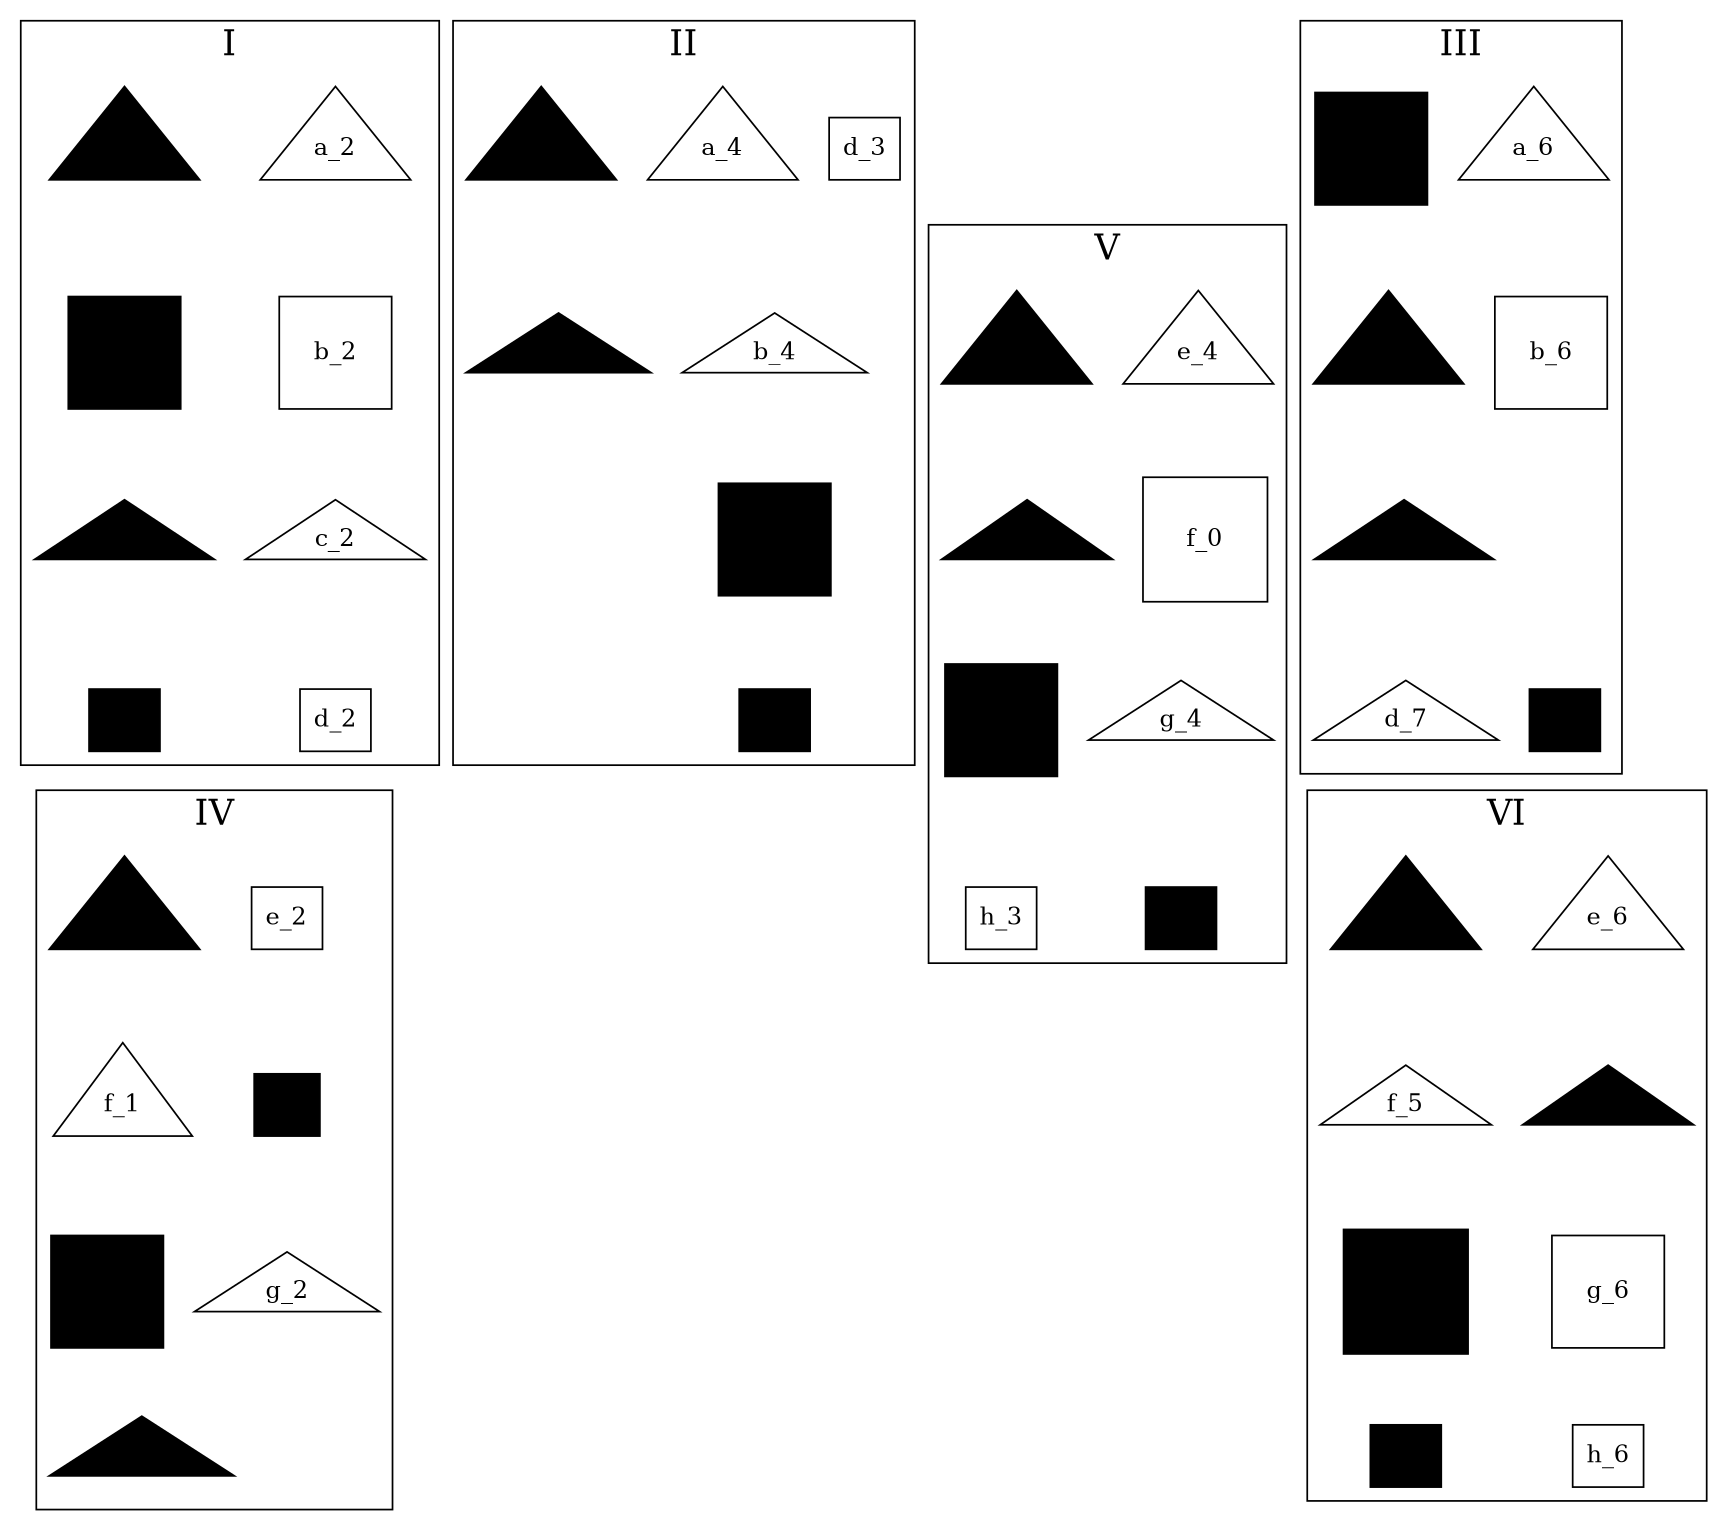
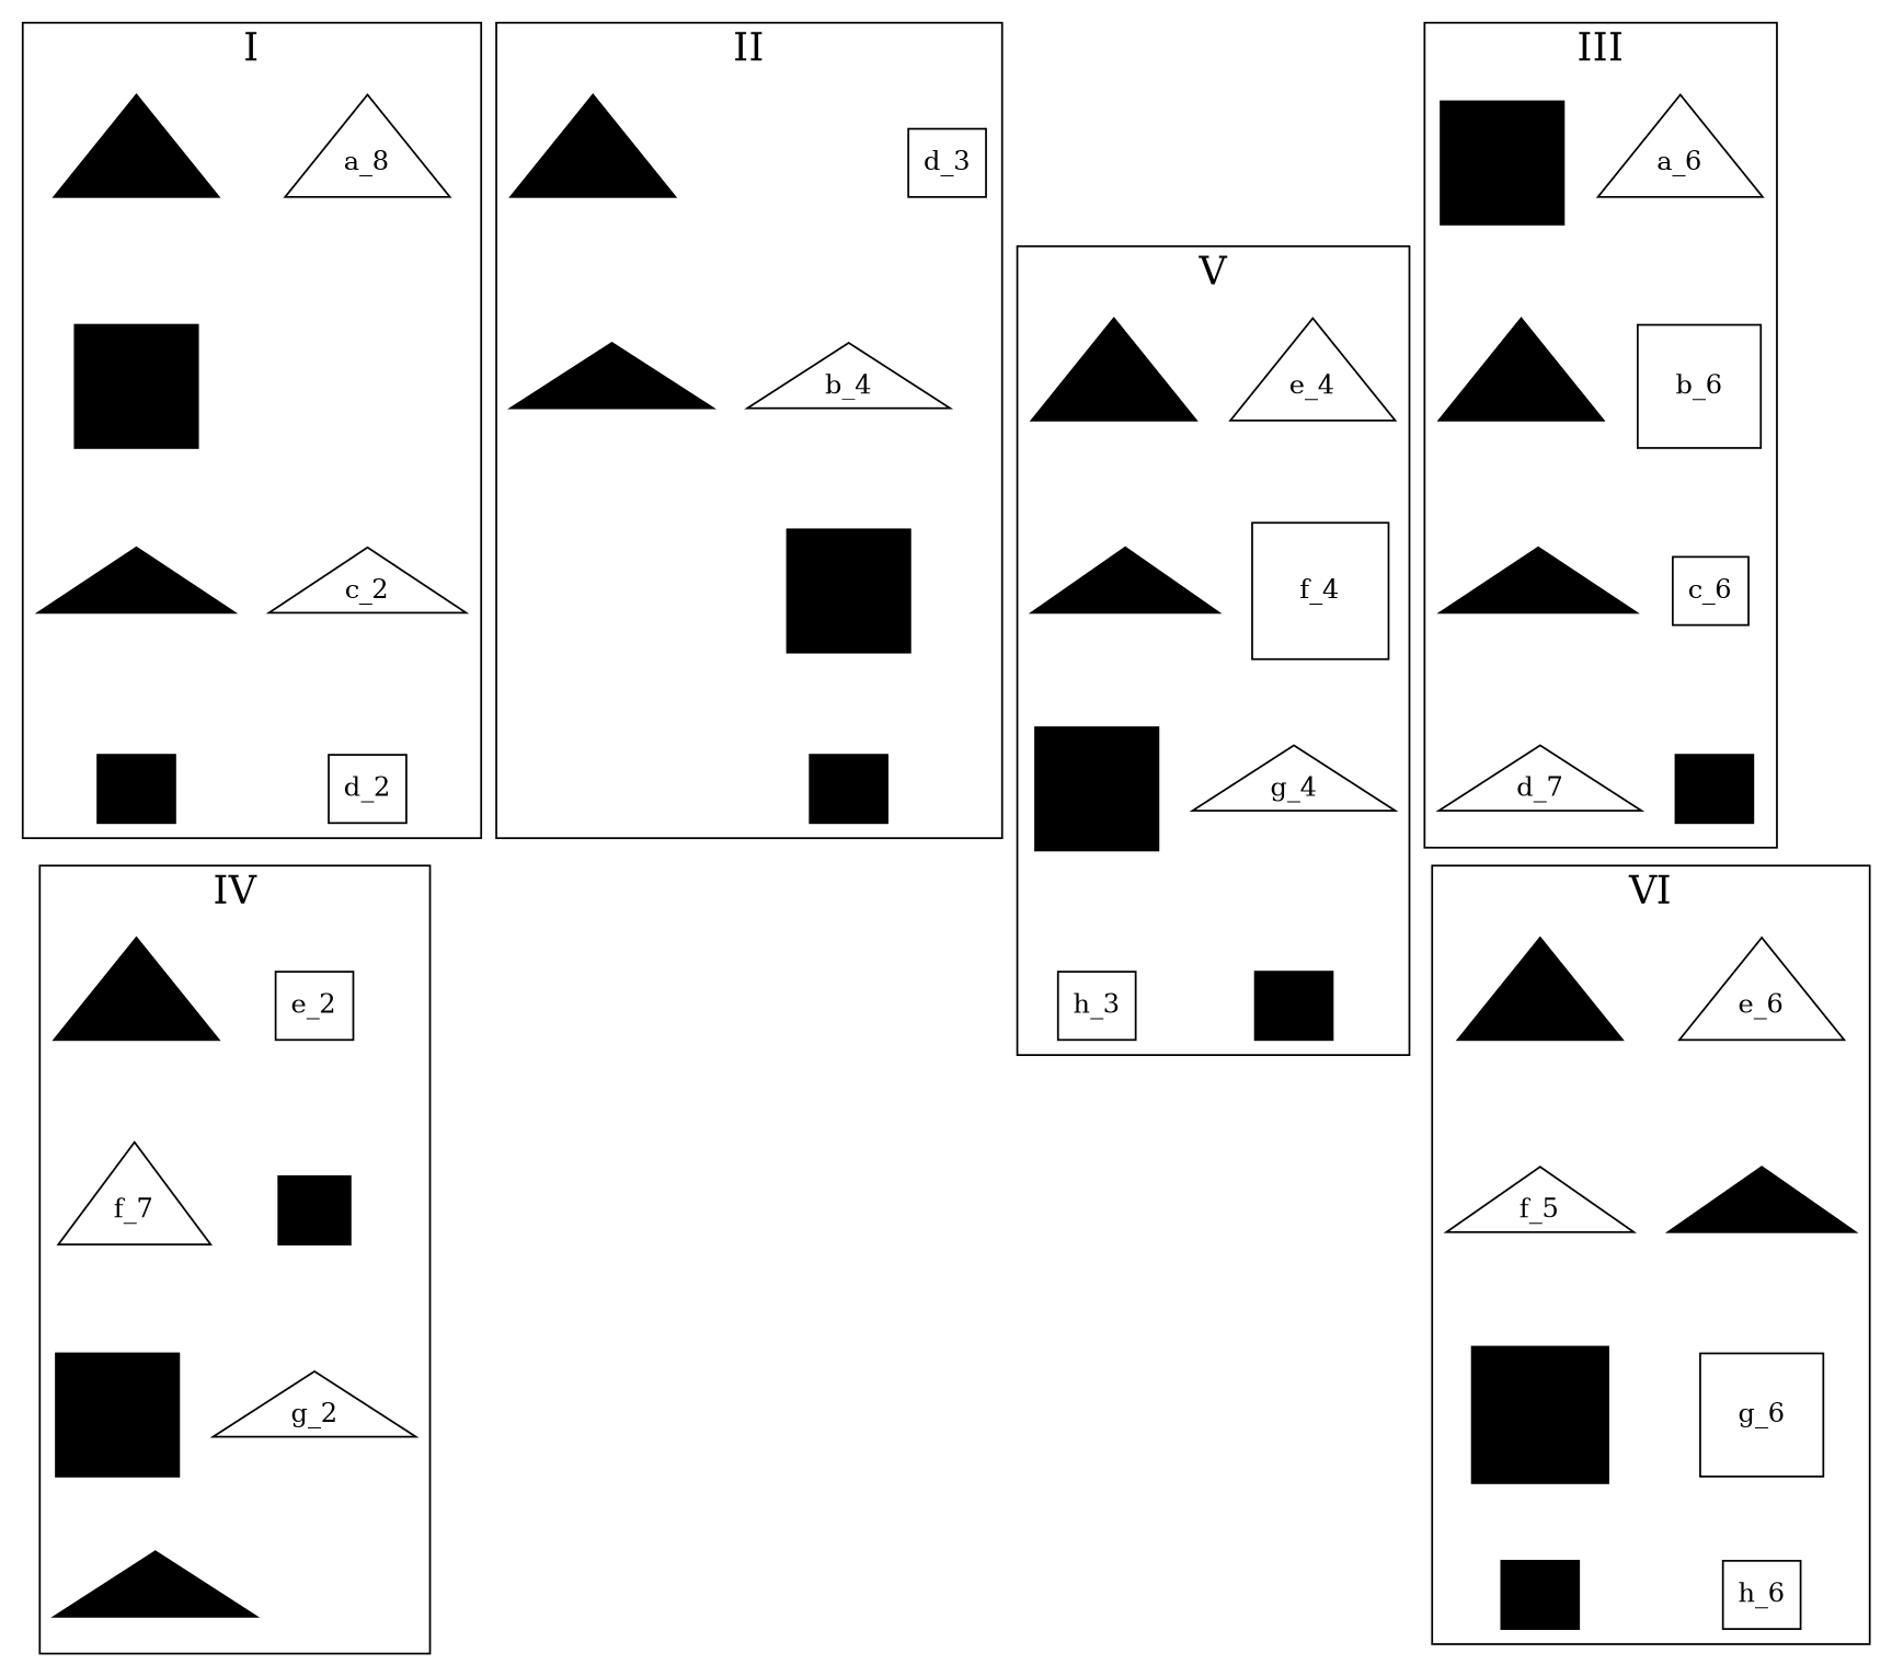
  digraph {
    node [color=black shape=triangle style=filled]
    edge [style=invis]
-   a_2 [height=1.0 width=1.0 style=""]
-   b_2 [height=0.9 shape=box width=0.9 style=""]
+   a_2 [height=1.0 width=1.0 label=a_8 style=""]
    c_2 [height=0.5 width=0.5 style=""]
    d_2 [height=0.5 shape=box width=0.5 style=""]
    a_1 [height=1.0 width=1.0]
    b_1 [height=0.9 shape=box width=0.9]
    c_1 [height=0.5 width=0.5]
    d_1 [height=0.5 shape=box width=0.5]
-   a_4 [height=1.0 width=1.0 style=""]
    b_4 [height=0.5 width=0.5 style=""]
    c_4 [height=0.9 shape=box width=0.9]
    d_4 [height=0.5 shape=box width=0.5]
    a_3 [height=1.0 width=1.0]
    b_3 [height=0.5 width=0.5]
    d_3 [height=0.5 shape=box width=0.5 style=""]
    a_6 [height=1.0 width=1.0 style=""]
    b_6 [height=0.9 shape=box width=0.9 style=""]
+   c_6 [height=0.5 shape=box width=0.5 style=""]
    d_6 [height=0.5 shape=box width=0.5]
    a_5 [height=0.9 shape=box width=0.9]
    b_5 [height=1.0 width=1.0]
    c_5 [height=0.5 width=0.5]
    n23 [height=0.5 label=d_7 width=0.5 style=""]
    e_2 [height=0.5 shape=box width=0.5 style=""]
    f_2 [height=0.5 shape=box width=0.5]
    g_2 [height=0.5 width=0.5 style=""]
    e_1 [height=1.0 width=1.0]
-   f_1 [height=1.0 width=1.0 style=""]
+   f_1 [height=1.0 width=1.0 label=f_7 style=""]
    g_1 [height=0.9 shape=box width=0.9]
    h_1 [height=0.5 width=0.5]
    e_4 [height=1.0 width=1.0 style=""]
-   f_4 [height=1.0 shape=box width=1.0 label=f_0 style=""]
+   f_4 [height=1.0 shape=box width=1.0 style=""]
    g_4 [height=0.5 width=0.5 style=""]
    h_4 [height=0.5 shape=box width=0.5]
    e_3 [height=1.0 width=1.0]
    f_3 [height=0.5 width=0.5]
    g_3 [height=0.9 shape=box width=0.9]
    h_3 [height=0.5 shape=box width=0.5 style=""]
    e_6 [height=1.0 width=1.0 style=""]
    f_6 [height=0.5 width=0.5]
    g_6 [height=0.9 shape=box width=0.9 style=""]
    h_6 [height=0.5 shape=box width=0.5 style=""]
    e_5 [height=1.0 width=1.0]
    f_5 [height=0.5 width=0.5 style=""]
    g_5 [height=1.0 shape=box width=1.0]
    h_5 [height=0.5 shape=box width=0.5]
    subgraph cluster_1 {
      fontsize=20
      label=I
      a_2
-     b_2
      c_2
      d_2
      a_1
      b_1
      c_1
      d_1
    }
    subgraph cluster_2 {
      fontsize=20
      label=II
-     a_4
      b_4
      c_4
      d_4
      a_3
      b_3
      d_3
    }
    subgraph cluster_3 {
      fontsize=20
      label=III
      a_6
      b_6
+     c_6
      d_6
      a_5
      b_5
      c_5
      n23
    }
    subgraph cluster_4 {
      fontsize=20
      label=IV
      e_2
      f_2
      g_2
      e_1
      f_1
      g_1
      h_1
    }
    subgraph cluster_5 {
      fontsize=20
      label=V
      e_4
      f_4
      g_4
      h_4
      e_3
      f_3
      g_3
      h_3
    }
    subgraph cluster_6 {
      fontsize=20
      label=VI
      e_6
      f_6
      g_6
      h_6
      e_5
      f_5
      g_5
      h_5
    }
-   a_2 -> b_2
-   b_2 -> c_2
    c_2 -> d_2
    a_1 -> b_1
    b_1 -> c_1
    c_1 -> d_1
    d_1 -> e_1
-   a_4 -> b_4
    b_4 -> c_4
    c_4 -> d_4
    a_3 -> b_3
    d_3 -> e_3
    a_6 -> b_6
+   b_6 -> c_6
+   c_6 -> d_6
    a_5 -> b_5
    b_5 -> c_5
    c_5 -> n23
    n23 -> e_5
    e_2 -> f_2
    f_2 -> g_2
    e_1 -> f_1
    f_1 -> g_1
    g_1 -> h_1
    e_4 -> f_4
    f_4 -> g_4
    g_4 -> h_4
    e_3 -> f_3
    f_3 -> g_3
    g_3 -> h_3
    e_6 -> f_6
    f_6 -> g_6
    g_6 -> h_6
    e_5 -> f_5
    f_5 -> g_5
    g_5 -> h_5
  }
